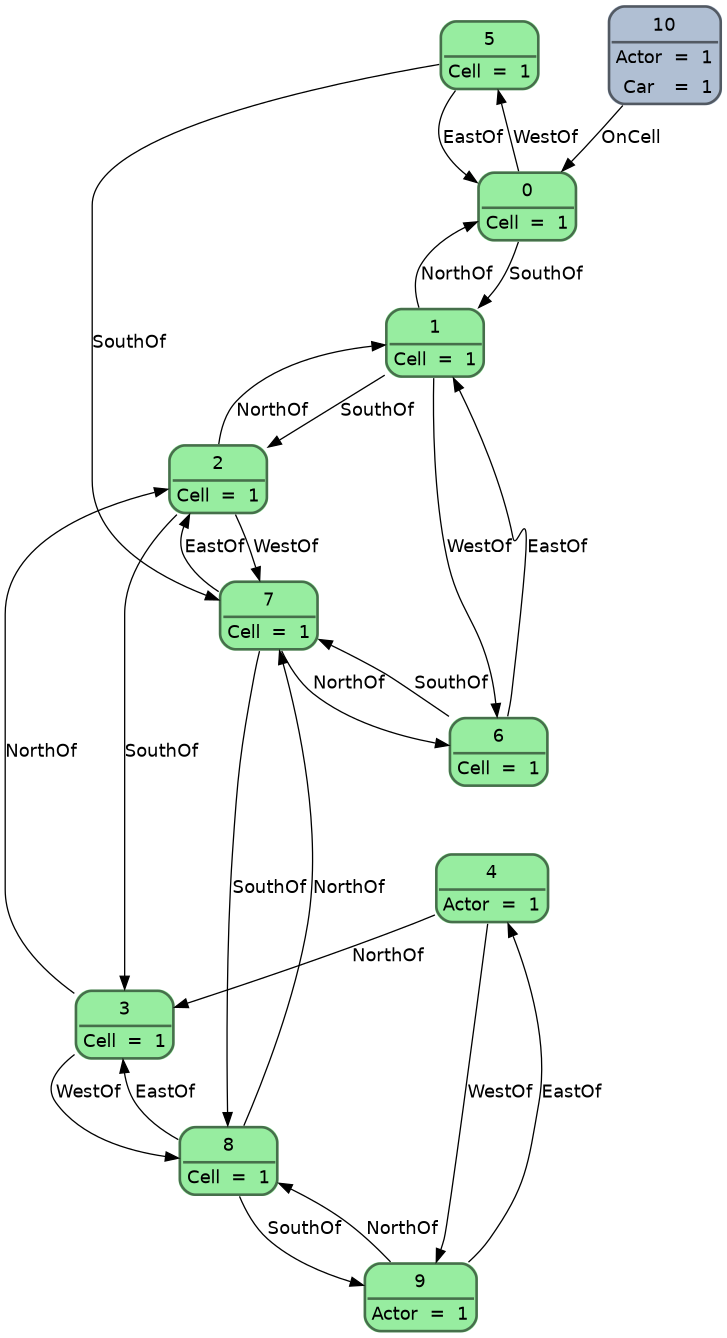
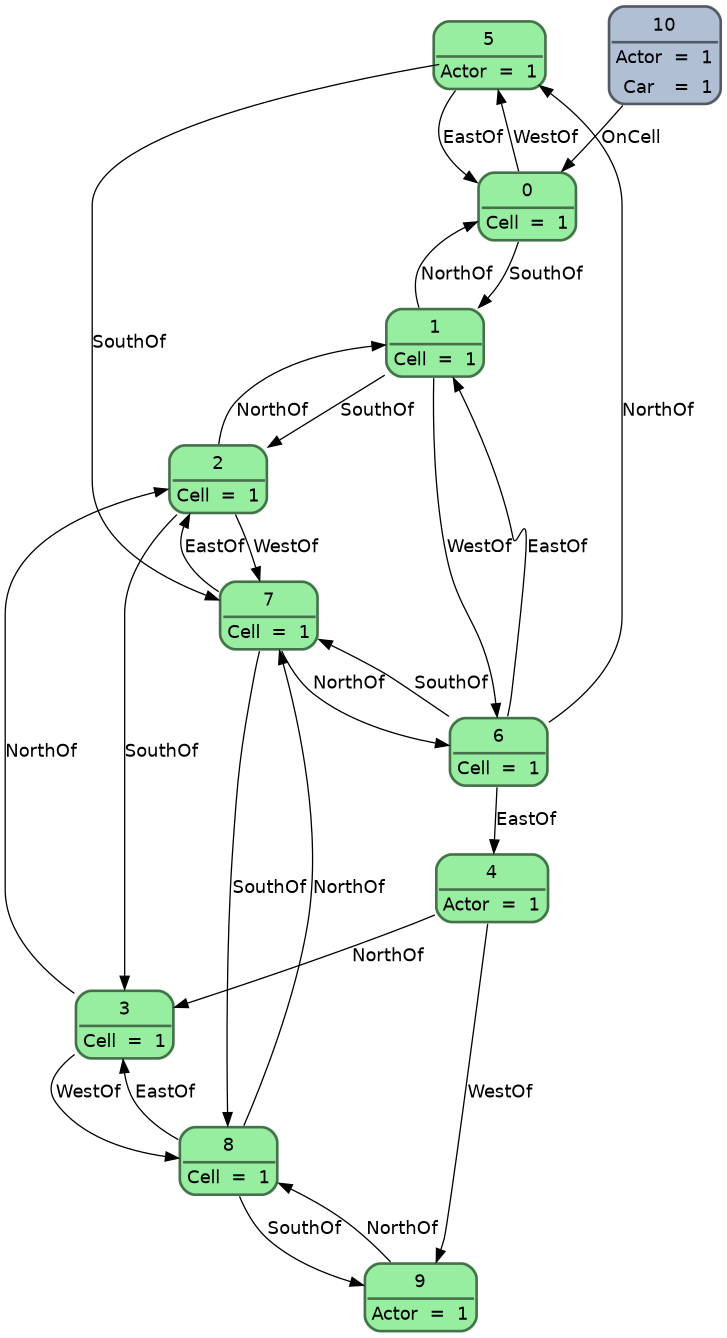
  digraph {
    node [fillcolor="#97eda0" fontname=Helvetica pencolor="#00000088" shape=plain style="filled, rounded"]
    edge [color=black fontcolor=black fontname=Helvetica labeldistance=3 style=solid]
-   n1 [label=<<TABLE CELLSPACING="0" BORDER="2" CELLBORDER="0" CELLPADDING="4" STYLE="ROUNDED"> 		<TR><TD COLSPAN="3" BORDER="2" SIDES="B">5</TD></TR> 		<TR><TD><FONT COLOR="black">Cell</FONT></TD><TD><FONT COLOR="black">=</FONT></TD><TD><FONT COLOR="black">1</FONT></TD></TR> 		</TABLE>>]
+   n1 [label=<<TABLE CELLSPACING="0" BORDER="2" CELLBORDER="0" CELLPADDING="4" STYLE="ROUNDED"> 		<TR><TD COLSPAN="3" BORDER="2" SIDES="B">5</TD></TR> 		<TR><TD><FONT COLOR="black">Actor</FONT></TD><TD><FONT COLOR="black">=</FONT></TD><TD><FONT COLOR="black">1</FONT></TD></TR> 		</TABLE>>]
    n2 [label=<<TABLE CELLSPACING="0" BORDER="2" CELLBORDER="0" CELLPADDING="4" STYLE="ROUNDED"> 		<TR><TD COLSPAN="3" BORDER="2" SIDES="B">0</TD></TR> 		<TR><TD><FONT COLOR="black">Cell</FONT></TD><TD><FONT COLOR="black">=</FONT></TD><TD><FONT COLOR="black">1</FONT></TD></TR> 		</TABLE>>]
    n3 [label=<<TABLE CELLSPACING="0" BORDER="2" CELLBORDER="0" CELLPADDING="4" STYLE="ROUNDED"> 		<TR><TD COLSPAN="3" BORDER="2" SIDES="B">7</TD></TR> 		<TR><TD><FONT COLOR="black">Cell</FONT></TD><TD><FONT COLOR="black">=</FONT></TD><TD><FONT COLOR="black">1</FONT></TD></TR> 		</TABLE>>]
    n4 [label=<<TABLE CELLSPACING="0" BORDER="2" CELLBORDER="0" CELLPADDING="4" STYLE="ROUNDED"> 		<TR><TD COLSPAN="3" BORDER="2" SIDES="B">1</TD></TR> 		<TR><TD><FONT COLOR="black">Cell</FONT></TD><TD><FONT COLOR="black">=</FONT></TD><TD><FONT COLOR="black">1</FONT></TD></TR> 		</TABLE>>]
    n5 [label=<<TABLE CELLSPACING="0" BORDER="2" CELLBORDER="0" CELLPADDING="4" STYLE="ROUNDED"> 		<TR><TD COLSPAN="3" BORDER="2" SIDES="B">6</TD></TR> 		<TR><TD><FONT COLOR="black">Cell</FONT></TD><TD><FONT COLOR="black">=</FONT></TD><TD><FONT COLOR="black">1</FONT></TD></TR> 		</TABLE>>]
    n6 [label=<<TABLE CELLSPACING="0" BORDER="2" CELLBORDER="0" CELLPADDING="4" STYLE="ROUNDED"> 		<TR><TD COLSPAN="3" BORDER="2" SIDES="B">2</TD></TR> 		<TR><TD><FONT COLOR="black">Cell</FONT></TD><TD><FONT COLOR="black">=</FONT></TD><TD><FONT COLOR="black">1</FONT></TD></TR> 		</TABLE>>]
    n7 [label=<<TABLE CELLSPACING="0" BORDER="2" CELLBORDER="0" CELLPADDING="4" STYLE="ROUNDED"> 		<TR><TD COLSPAN="3" BORDER="2" SIDES="B">8</TD></TR> 		<TR><TD><FONT COLOR="black">Cell</FONT></TD><TD><FONT COLOR="black">=</FONT></TD><TD><FONT COLOR="black">1</FONT></TD></TR> 		</TABLE>>]
    n8 [label=<<TABLE CELLSPACING="0" BORDER="2" CELLBORDER="0" CELLPADDING="4" STYLE="ROUNDED"> 		<TR><TD COLSPAN="3" BORDER="2" SIDES="B">3</TD></TR> 		<TR><TD><FONT COLOR="black">Cell</FONT></TD><TD><FONT COLOR="black">=</FONT></TD><TD><FONT COLOR="black">1</FONT></TD></TR> 		</TABLE>>]
    n9 [label=<<TABLE CELLSPACING="0" BORDER="2" CELLBORDER="0" CELLPADDING="4" STYLE="ROUNDED"> 		<TR><TD COLSPAN="3" BORDER="2" SIDES="B">9</TD></TR> 		<TR><TD><FONT COLOR="black">Actor</FONT></TD><TD><FONT COLOR="black">=</FONT></TD><TD><FONT COLOR="black">1</FONT></TD></TR> 		</TABLE>>]
    n10 [label=<<TABLE CELLSPACING="0" BORDER="2" CELLBORDER="0" CELLPADDING="4" STYLE="ROUNDED"> 		<TR><TD COLSPAN="3" BORDER="2" SIDES="B">4</TD></TR> 		<TR><TD><FONT COLOR="black">Actor</FONT></TD><TD><FONT COLOR="black">=</FONT></TD><TD><FONT COLOR="black">1</FONT></TD></TR> 		</TABLE>>]
    n11 [fillcolor="#b0bfd3" label=<<TABLE CELLSPACING="0" BORDER="2" CELLBORDER="0" CELLPADDING="4" STYLE="ROUNDED"> 		<TR><TD COLSPAN="3" BORDER="2" SIDES="B">10</TD></TR> 		<TR><TD><FONT COLOR="black">Actor</FONT></TD><TD><FONT COLOR="black">=</FONT></TD><TD><FONT COLOR="black">1</FONT></TD></TR> 		<TR><TD><FONT COLOR="black">Car</FONT></TD><TD><FONT COLOR="black">=</FONT></TD><TD><FONT COLOR="black">1</FONT></TD></TR> 		</TABLE>>]
    n1 -> n2 [label=EastOf]
    n1 -> n3 [label=SouthOf]
    n2 -> n1 [label=WestOf]
    n2 -> n4 [label=SouthOf]
    n3 -> n5 [label=NorthOf]
    n3 -> n6 [label=EastOf]
    n3 -> n7 [label=SouthOf]
    n4 -> n2 [label=NorthOf]
    n4 -> n5 [label=WestOf]
    n4 -> n6 [label=SouthOf]
+   n5 -> n1 [label=NorthOf]
    n5 -> n3 [label=SouthOf]
    n5 -> n4 [label=EastOf]
    n6 -> n3 [label=WestOf]
    n6 -> n4 [label=NorthOf]
    n6 -> n8 [label=SouthOf]
    n7 -> n3 [label=NorthOf]
    n7 -> n8 [label=EastOf]
    n7 -> n9 [label=SouthOf]
    n8 -> n6 [label=NorthOf]
    n8 -> n7 [label=WestOf]
    n9 -> n7 [label=NorthOf]
-   n9 -> n10 [label=EastOf]
+   n5 -> n10 [label=EastOf]
    n10 -> n8 [label=NorthOf]
    n10 -> n9 [label=WestOf]
    n11 -> n2 [label=OnCell]
  }
